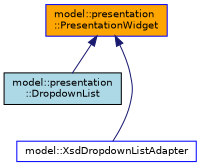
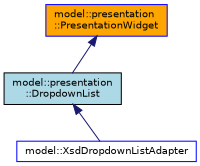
  digraph {
    node [color=blue fontname=Helvetica fontsize=10 shape=record style=filled]
    edge [color=midnightblue dir=back fontname=Helvetica fontsize=10 labelfontname=Helvetica labelfontsize=10 style=solid]
    n1 [color=black fillcolor=lightblue fontcolor=black height=0.2 label="model::presentation\l::DropdownList" width=0.4]
    n2 [fillcolor=white height=0.2 label="model::XsdDropdownListAdapter" width=0.4]
    n3 [fillcolor=orange height=0.2 label="model::presentation\l::PresentationWidget" width=0.4]
-   n3 -> n2
+   n1 -> n2
    n3 -> n1
  }
